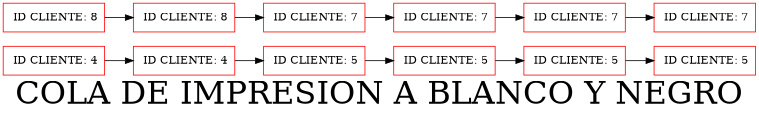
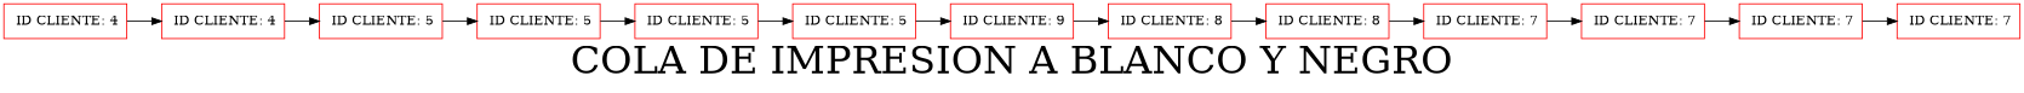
  digraph {
    fontsize=40
    label="COLA DE IMPRESION A BLANCO Y NEGRO"
    rankdir=LR
    node [color=red shape=box]
    n1 [label=" ID CLIENTE: 4"]
    n2 [label=" ID CLIENTE: 4"]
    n3 [label=" ID CLIENTE: 5"]
    n4 [label=" ID CLIENTE: 5"]
    n5 [label=" ID CLIENTE: 5"]
    n6 [label=" ID CLIENTE: 5"]
+   n7 [label=" ID CLIENTE: 9"]
    n8 [label=" ID CLIENTE: 8"]
    n9 [label=" ID CLIENTE: 8"]
    n10 [label=" ID CLIENTE: 7"]
    n11 [label=" ID CLIENTE: 7"]
    n12 [label=" ID CLIENTE: 7"]
    n13 [label=" ID CLIENTE: 7"]
    n1 -> n2
    n2 -> n3
    n3 -> n4
    n4 -> n5
    n5 -> n6
+   n6 -> n7
+   n7 -> n8
    n8 -> n9
    n9 -> n10
    n10 -> n11
    n11 -> n12
    n12 -> n13
  }
